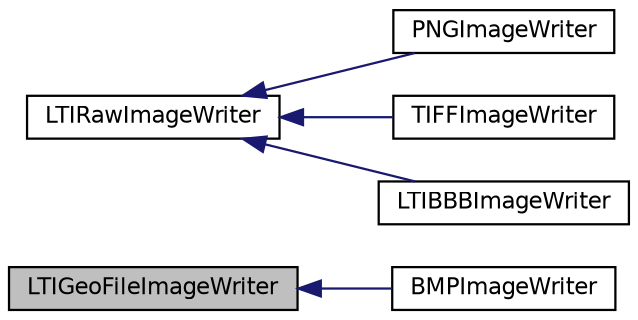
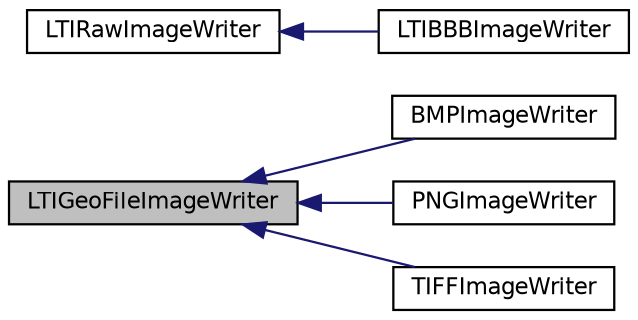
  digraph {
    rankdir=LR
    node [color=black fontname=Helvetica fontsize=10 shape=record]
    edge [color=midnightblue dir=back fontname=Helvetica fontsize=10 labelfontname=Helvetica labelfontsize=10 style=solid]
    n1 [fillcolor=grey75 fontcolor=black height=0.2 label=LTIGeoFileImageWriter style=filled width=0.4]
    n2 [height=0.2 label=BMPImageWriter width=0.4]
    n3 [height=0.2 label=PNGImageWriter width=0.4]
    n4 [height=0.2 label=TIFFImageWriter width=0.4]
    n5 [height=0.2 label=LTIRawImageWriter width=0.4]
    n6 [height=0.2 label=LTIBBBImageWriter width=0.4]
    n1 -> n2
-   n5 -> n3
-   n5 -> n4
+   n1 -> n3
+   n1 -> n4
    n5 -> n6
  }
